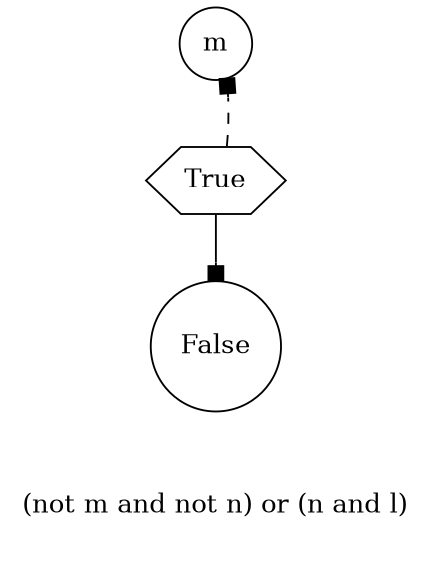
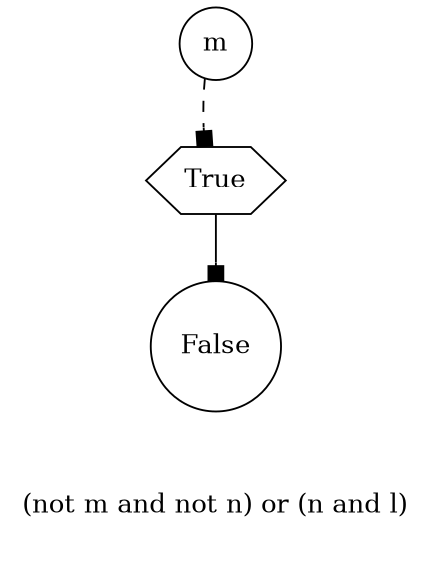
  digraph {
    label="(not m and not n) or (n and l)\n\n"
    node [shape=circle]
    edge [arrowhead=box fontcolor=gray]
    n1 [label=m]
    n2 [label="True\n" shape=hexagon]
    n3 [label="False\n"]
-   n2 -> n1 [style=dashed]
+   n1 -> n2 [style=dashed]
    n2 -> n3
  }
